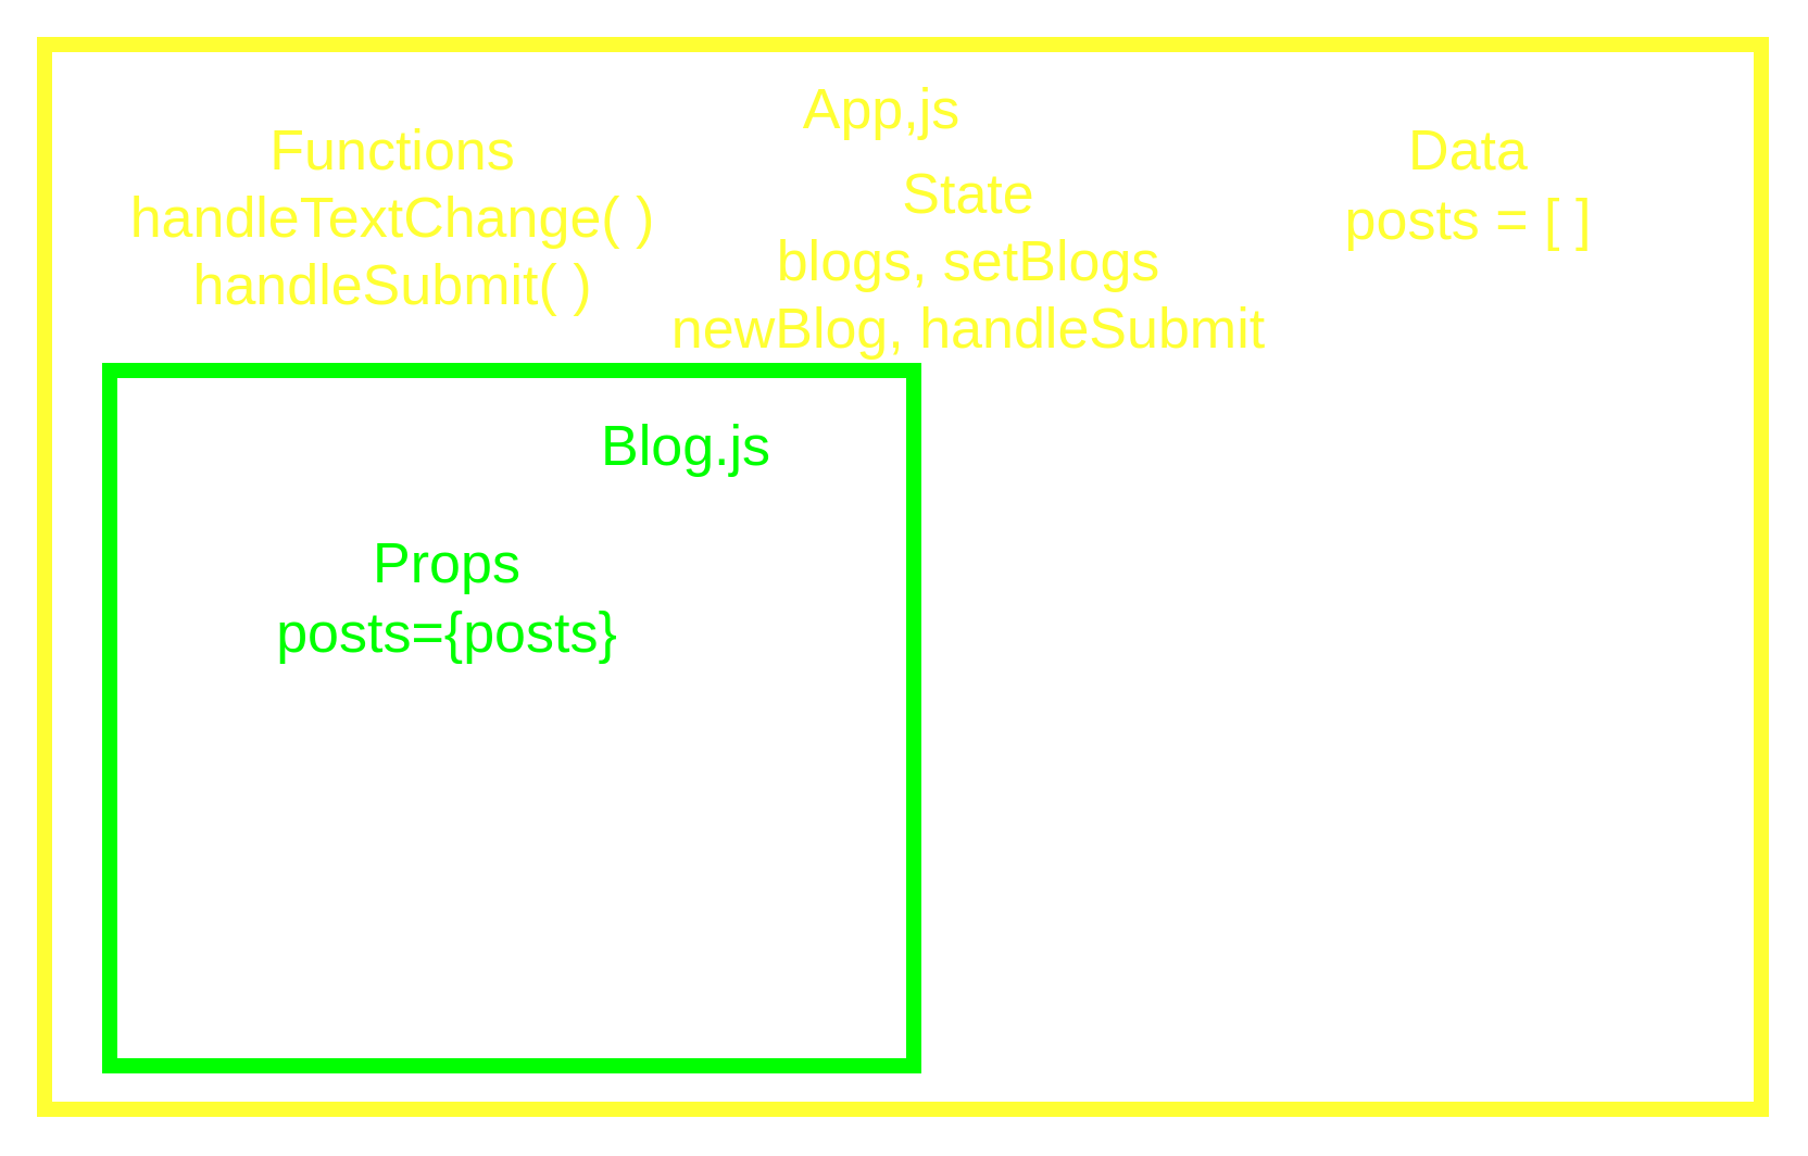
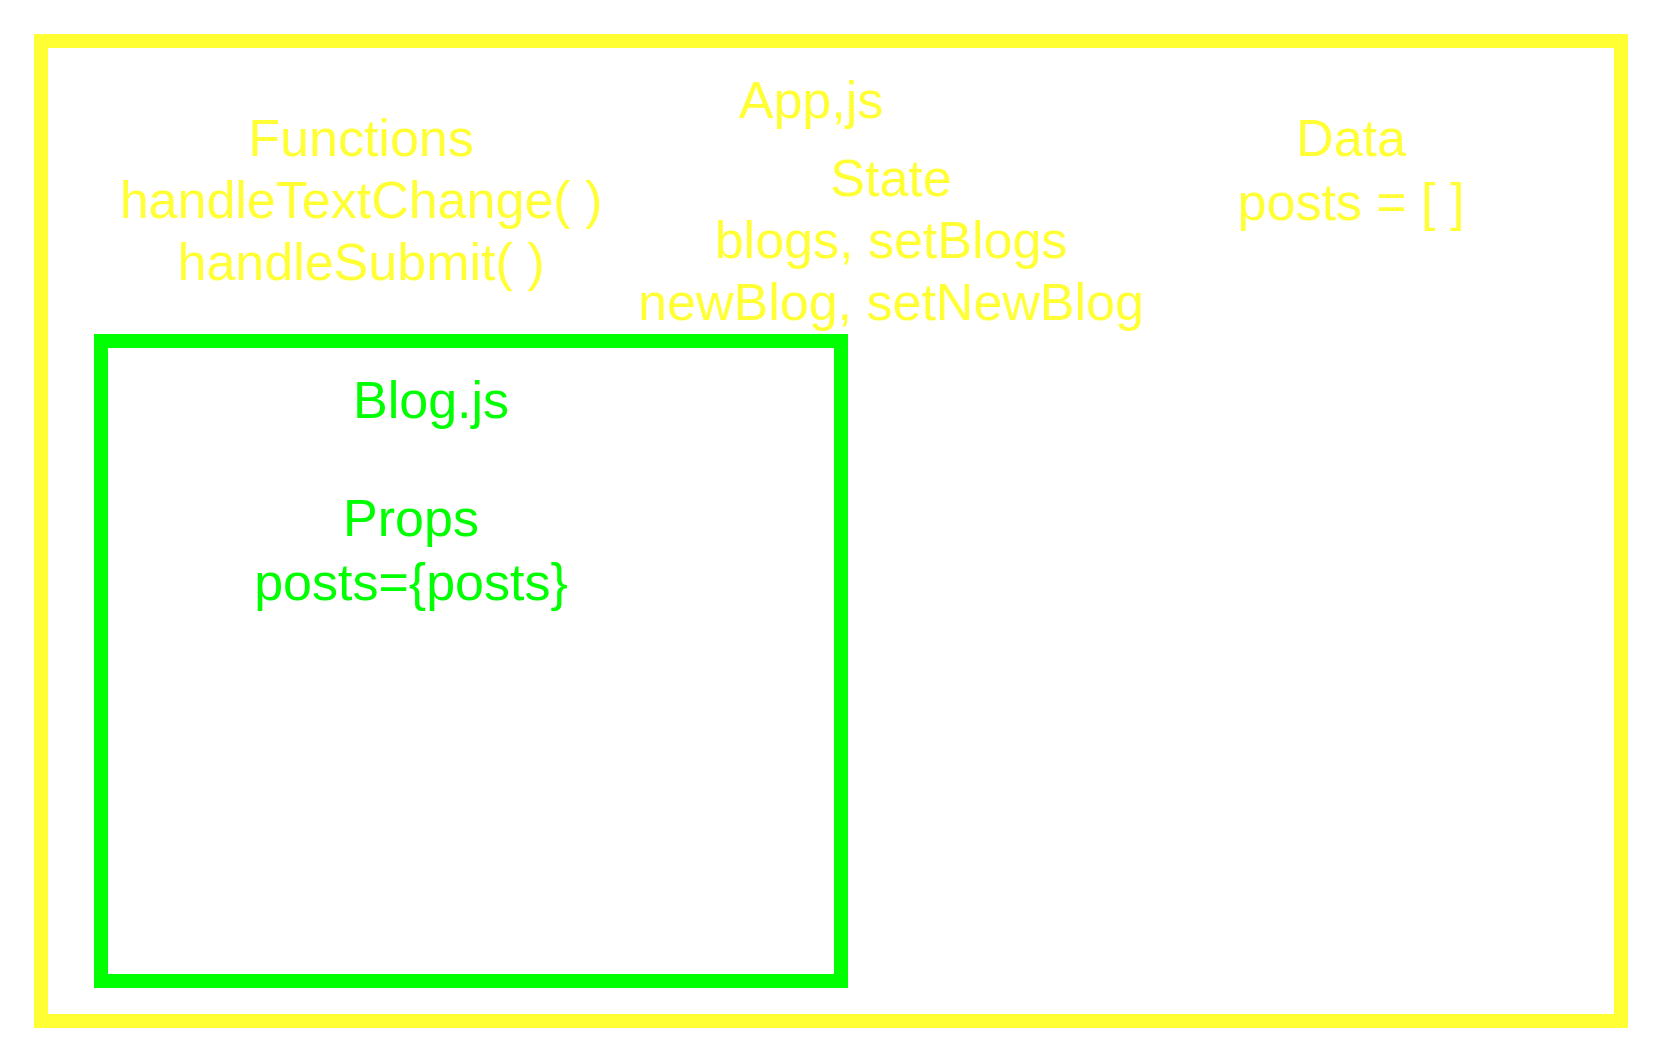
  <mxCell id="0" />
  <mxCell id="1" parent="0" />
  <mxCell id="2" value="" style="whiteSpace=wrap;html=1;" vertex="1" parent="1"><mxGeometry x="20" width="790" height="490" as="geometry" y="20" /></mxCell>
  <mxCell id="3" value="" style="whiteSpace=wrap;html=1;fillColor=none;strokeColor=#FFFF33;strokeWidth=7;" vertex="1" parent="1"><mxGeometry x="20" width="790" height="490" as="geometry" y="20" /></mxCell>
  <mxCell id="4" value="&lt;font color=&quot;#ffff33&quot; style=&quot;font-size: 26px;&quot;&gt;App,js&lt;/font&gt;" style="text;html=1;resizable=0;autosize=1;align=center;verticalAlign=middle;points=[];fillColor=none;strokeColor=none;rounded=0;fontSize=26;" vertex="1" parent="1"><mxGeometry x="360" y="30" width="90" height="40" as="geometry" /></mxCell>
  <mxCell id="5" value="Data&lt;br&gt;posts = [ ]" style="text;html=1;resizable=0;autosize=1;align=center;verticalAlign=middle;points=[];fillColor=none;strokeColor=none;rounded=0;fontSize=26;fontColor=#FFFF33;" vertex="1" parent="1"><mxGeometry x="610" y="50" width="130" height="70" as="geometry" /></mxCell>
  <mxCell id="6" value="Functions&lt;br&gt;handleTextChange( )&lt;br&gt;handleSubmit( )" style="text;html=1;resizable=0;autosize=1;align=center;verticalAlign=middle;points=[];fillColor=none;strokeColor=none;rounded=0;fontSize=26;fontColor=#FFFF33;" vertex="1" parent="1"><mxGeometry x="50" y="50" width="260" height="100" as="geometry" /></mxCell>
- <mxCell id="7" value="State&lt;br&gt;blogs, setBlogs&lt;br&gt;newBlog, handleSubmit" style="text;html=1;resizable=0;autosize=1;align=center;verticalAlign=middle;points=[];fillColor=none;strokeColor=none;rounded=0;fontSize=26;fontColor=#FFFF33;" vertex="1" parent="1"><mxGeometry x="310" y="70" width="270" height="100" as="geometry" /></mxCell>
+ <mxCell id="7" value="State&lt;br&gt;blogs, setBlogs&lt;br&gt;newBlog, setNewBlog" style="text;html=1;resizable=0;autosize=1;align=center;verticalAlign=middle;points=[];fillColor=none;strokeColor=none;rounded=0;fontSize=26;fontColor=#FFFF33;" vertex="1" parent="1"><mxGeometry x="310" y="70" width="270" height="100" as="geometry" /></mxCell>
  <mxCell id="8" value="" style="whiteSpace=wrap;html=1;fontSize=26;fontColor=#00FF00;strokeColor=#00FF00;strokeWidth=7;fillColor=none;" vertex="1" parent="1"><mxGeometry x="50" y="170" width="370" height="320" as="geometry" /></mxCell>
- <mxCell id="9" value="Blog.js" style="text;html=1;resizable=0;autosize=1;align=center;verticalAlign=middle;points=[];fillColor=none;strokeColor=none;rounded=0;fontSize=26;fontColor=#00FF00;" vertex="1" parent="1"><mxGeometry x="270" y="185" width="90" height="40" as="geometry" /></mxCell>
+ <mxCell id="9" value="Blog.js" style="text;html=1;resizable=0;autosize=1;align=center;verticalAlign=middle;points=[];fillColor=none;strokeColor=none;rounded=0;fontSize=26;fontColor=#00FF00;" vertex="1" parent="1"><mxGeometry x="170" y="180" width="90" height="40" as="geometry" /></mxCell>
  <mxCell id="10" value="Props&lt;br&gt;posts={posts}" style="text;html=1;resizable=0;autosize=1;align=center;verticalAlign=middle;points=[];fillColor=none;strokeColor=none;rounded=0;fontSize=26;fontColor=#00FF00;" vertex="1" parent="1"><mxGeometry x="120" y="240" width="170" height="70" as="geometry" /></mxCell>
  <mxCell id="11" value="" style="whiteSpace=wrap;html=1;fontSize=26;fontColor=#FFFFFF;strokeColor=#FFFFFF;strokeWidth=7;fillColor=none;" vertex="1" parent="1"><mxGeometry x="110" y="350" width="220" height="110" as="geometry" /></mxCell>
  <mxCell id="12" value="BlogForm.js&lt;br&gt;" style="text;html=1;resizable=0;autosize=1;align=center;verticalAlign=middle;points=[];fillColor=none;strokeColor=none;rounded=0;fontSize=26;fontColor=#FFFFFF;" vertex="1" parent="1"><mxGeometry x="150" y="370" width="150" height="40" as="geometry" /></mxCell>
